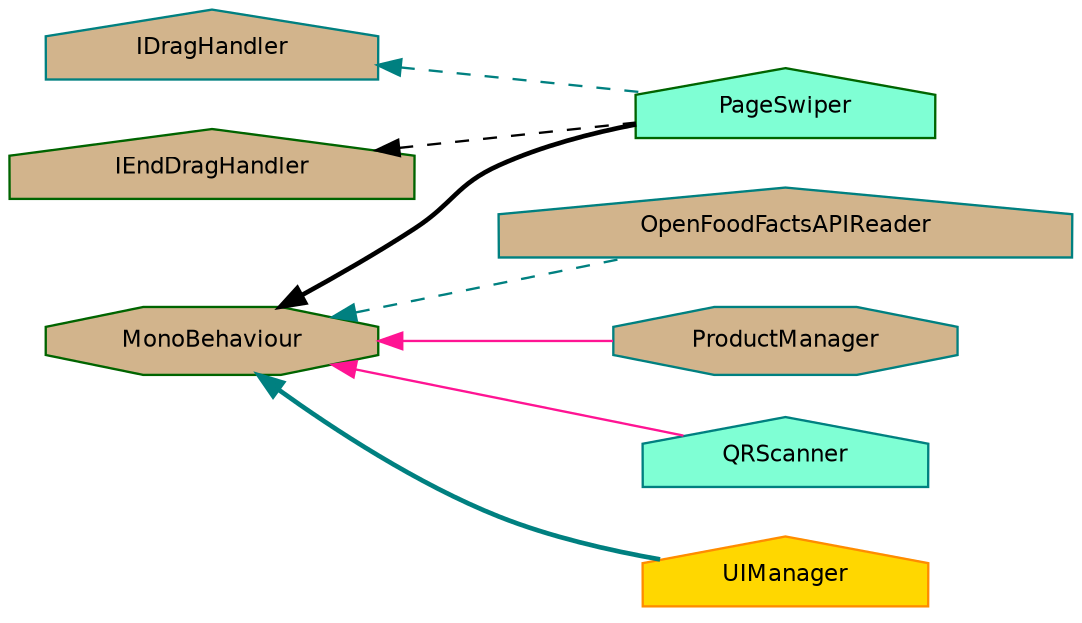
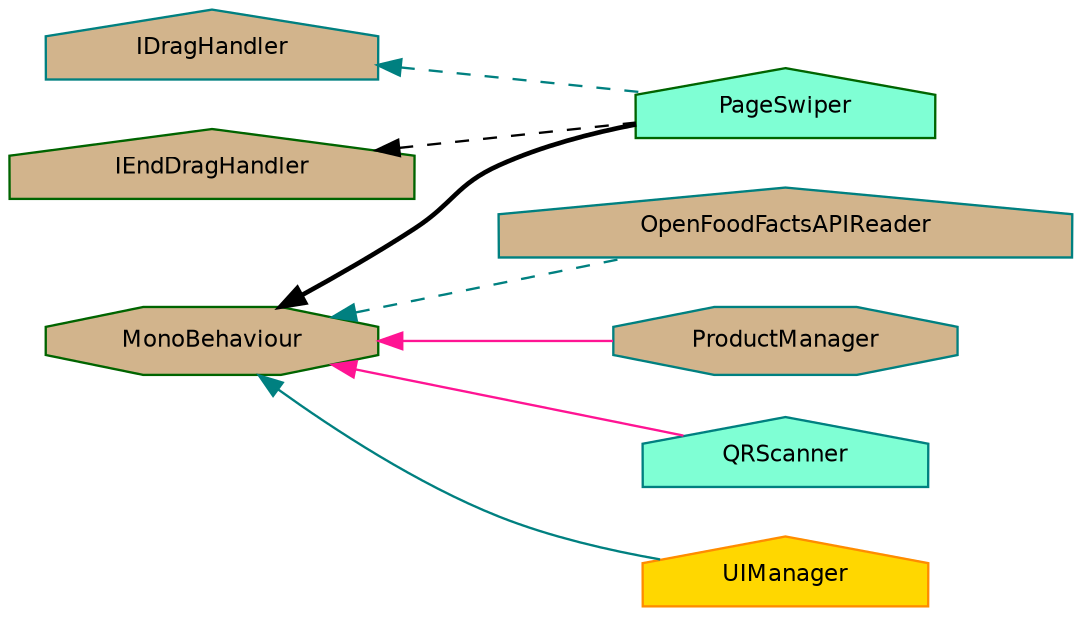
  digraph {
    rankdir=LR
    node [color=teal fillcolor=tan fontname=Helvetica fontsize=10 shape=house style=filled]
    edge [color=teal dir=back fontname=Helvetica fontsize=10 labelfontname=Helvetica labelfontsize=10 style=dashed]
    n1 [height=0.2 label=IDragHandler width=0.4]
    n2 [color=darkgreen fillcolor=aquamarine height=0.2 label=PageSwiper width=0.4]
    n3 [color=darkgreen height=0.2 label=IEndDragHandler width=0.4]
    n4 [color=darkgreen height=0.2 label=MonoBehaviour shape=octagon width=0.4]
    n5 [height=0.2 label=OpenFoodFactsAPIReader width=0.4]
    n6 [height=0.2 label=ProductManager shape=octagon width=0.4]
    n7 [fillcolor=aquamarine height=0.2 label=QRScanner width=0.4]
    n8 [color=darkorange fillcolor=gold height=0.2 label=UIManager width=0.4]
    n1 -> n2
    n3 -> n2 [color=black]
    n4 -> n2 [color=black style=bold]
    n4 -> n5
    n4 -> n6 [color=deeppink style=solid]
    n4 -> n7 [color=deeppink style=solid]
-   n4 -> n8 [style=bold]
+   n4 -> n8 [style=solid]
  }
